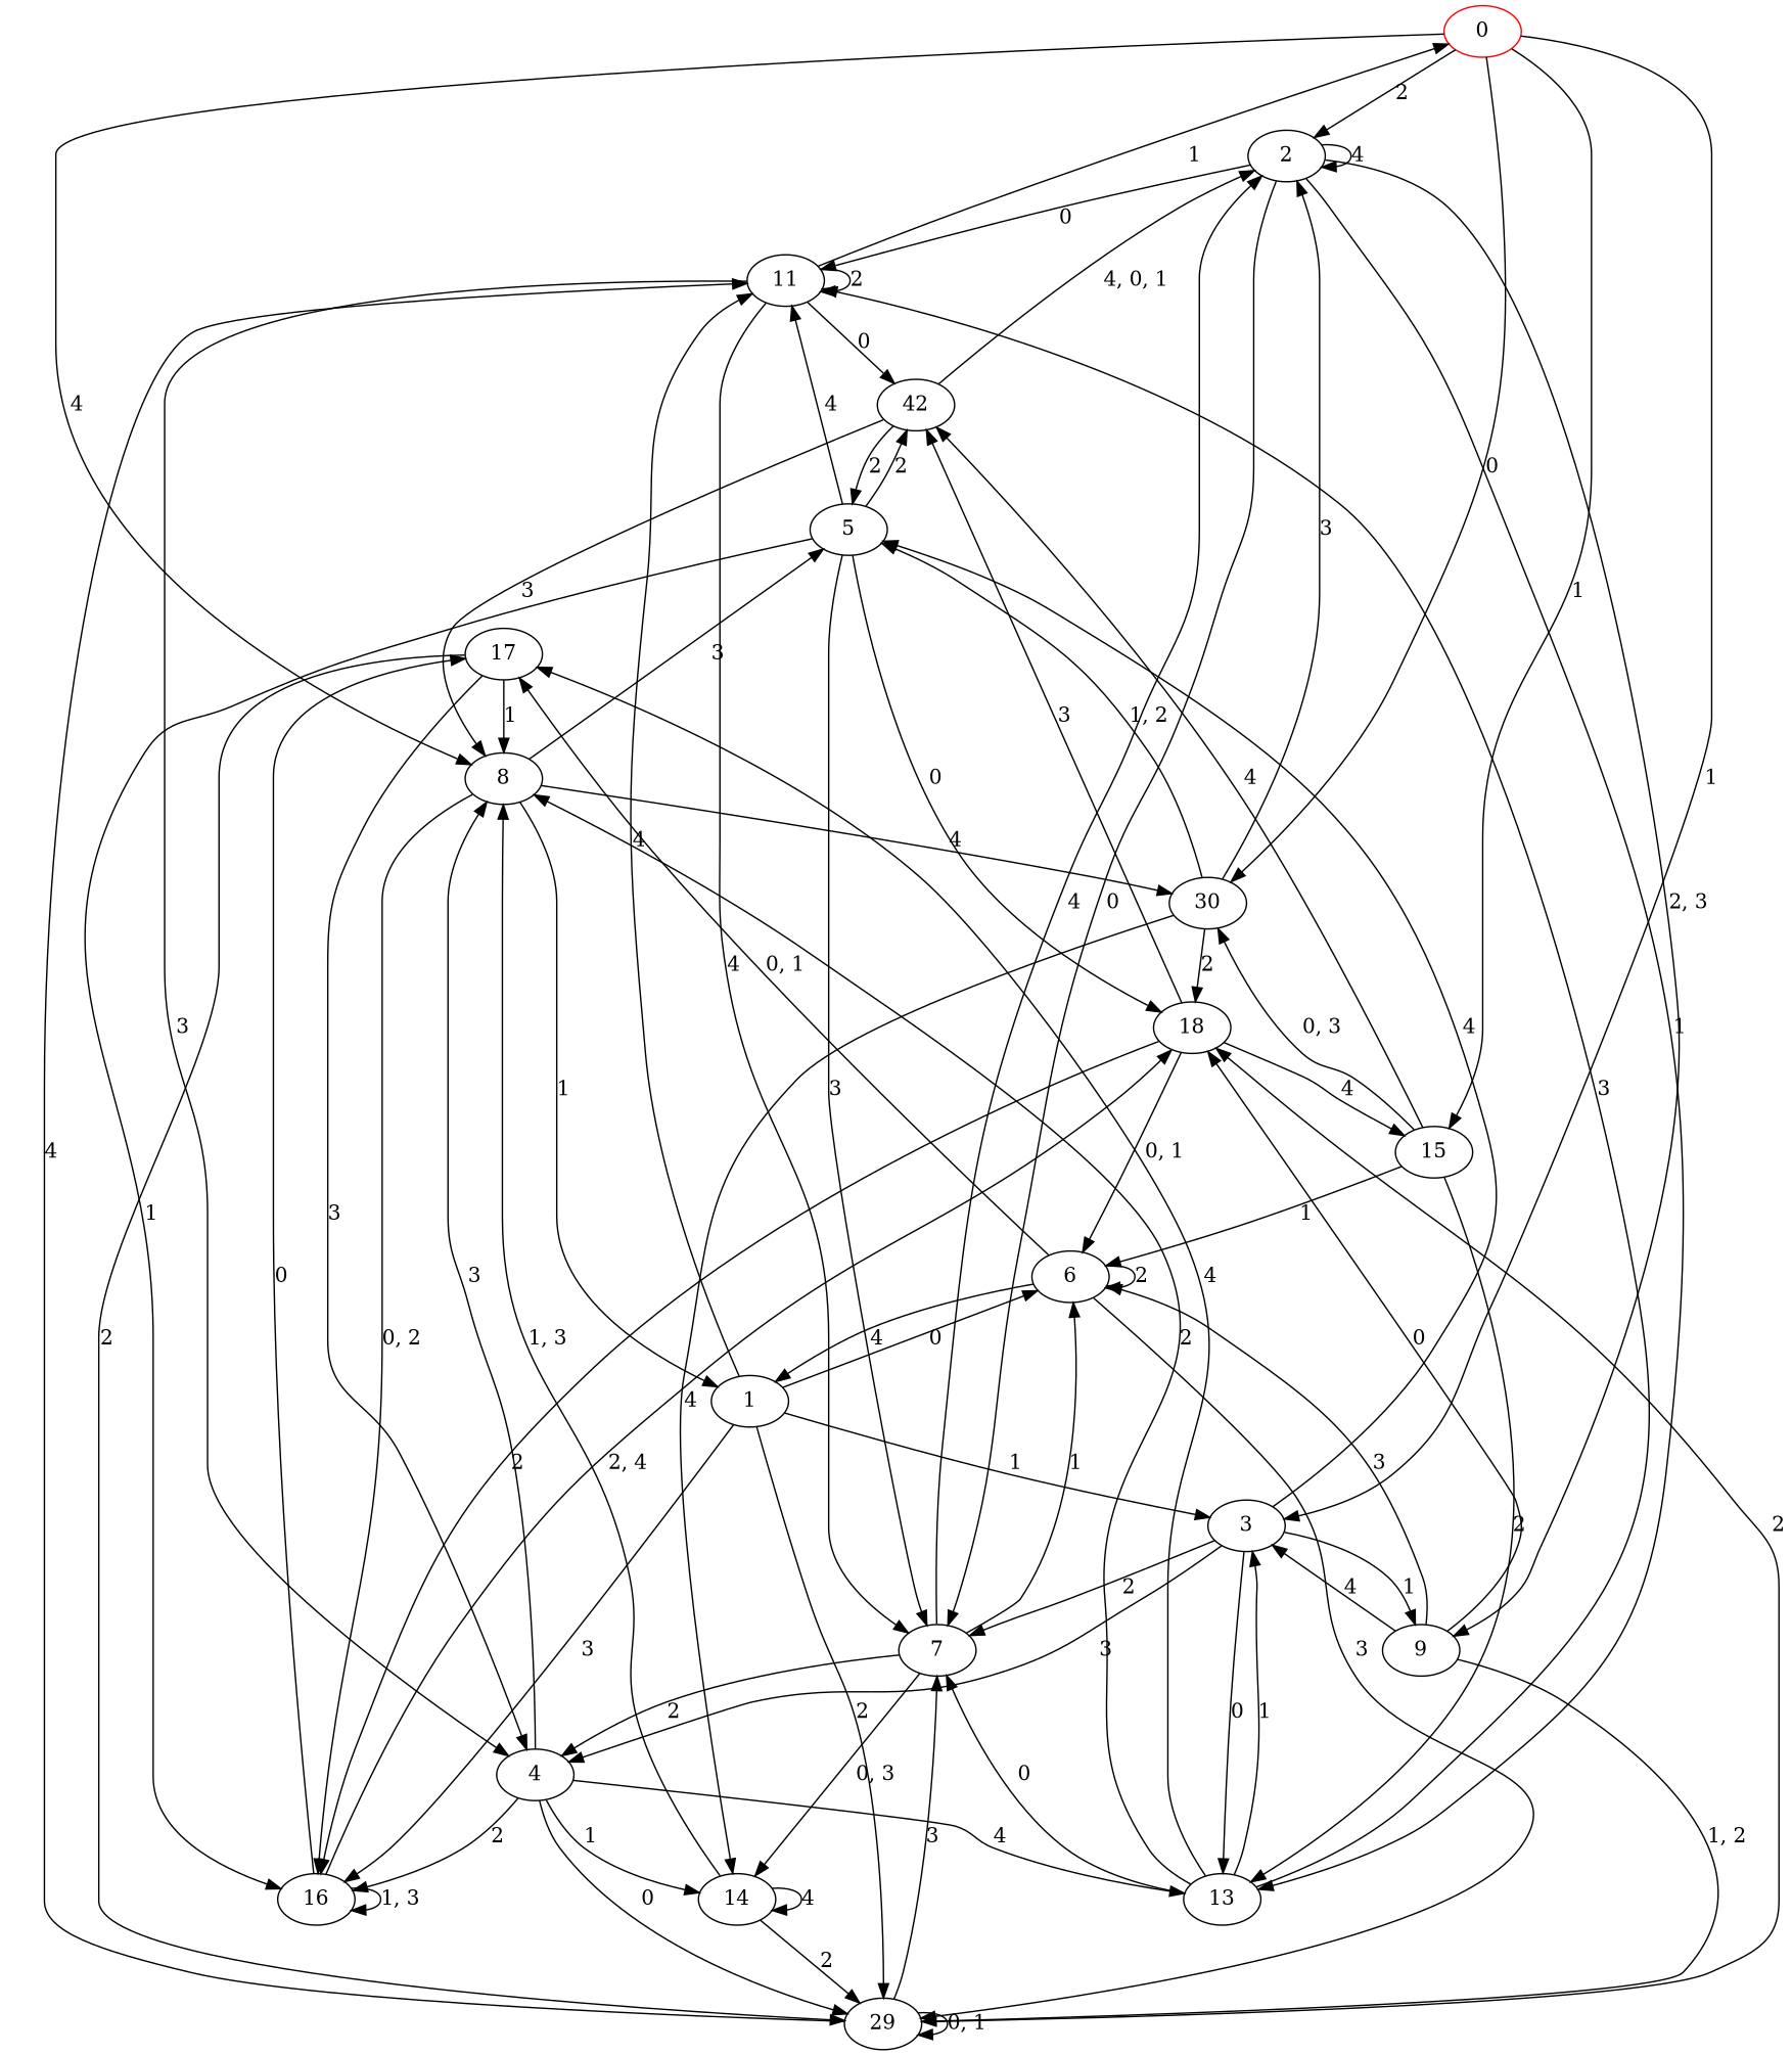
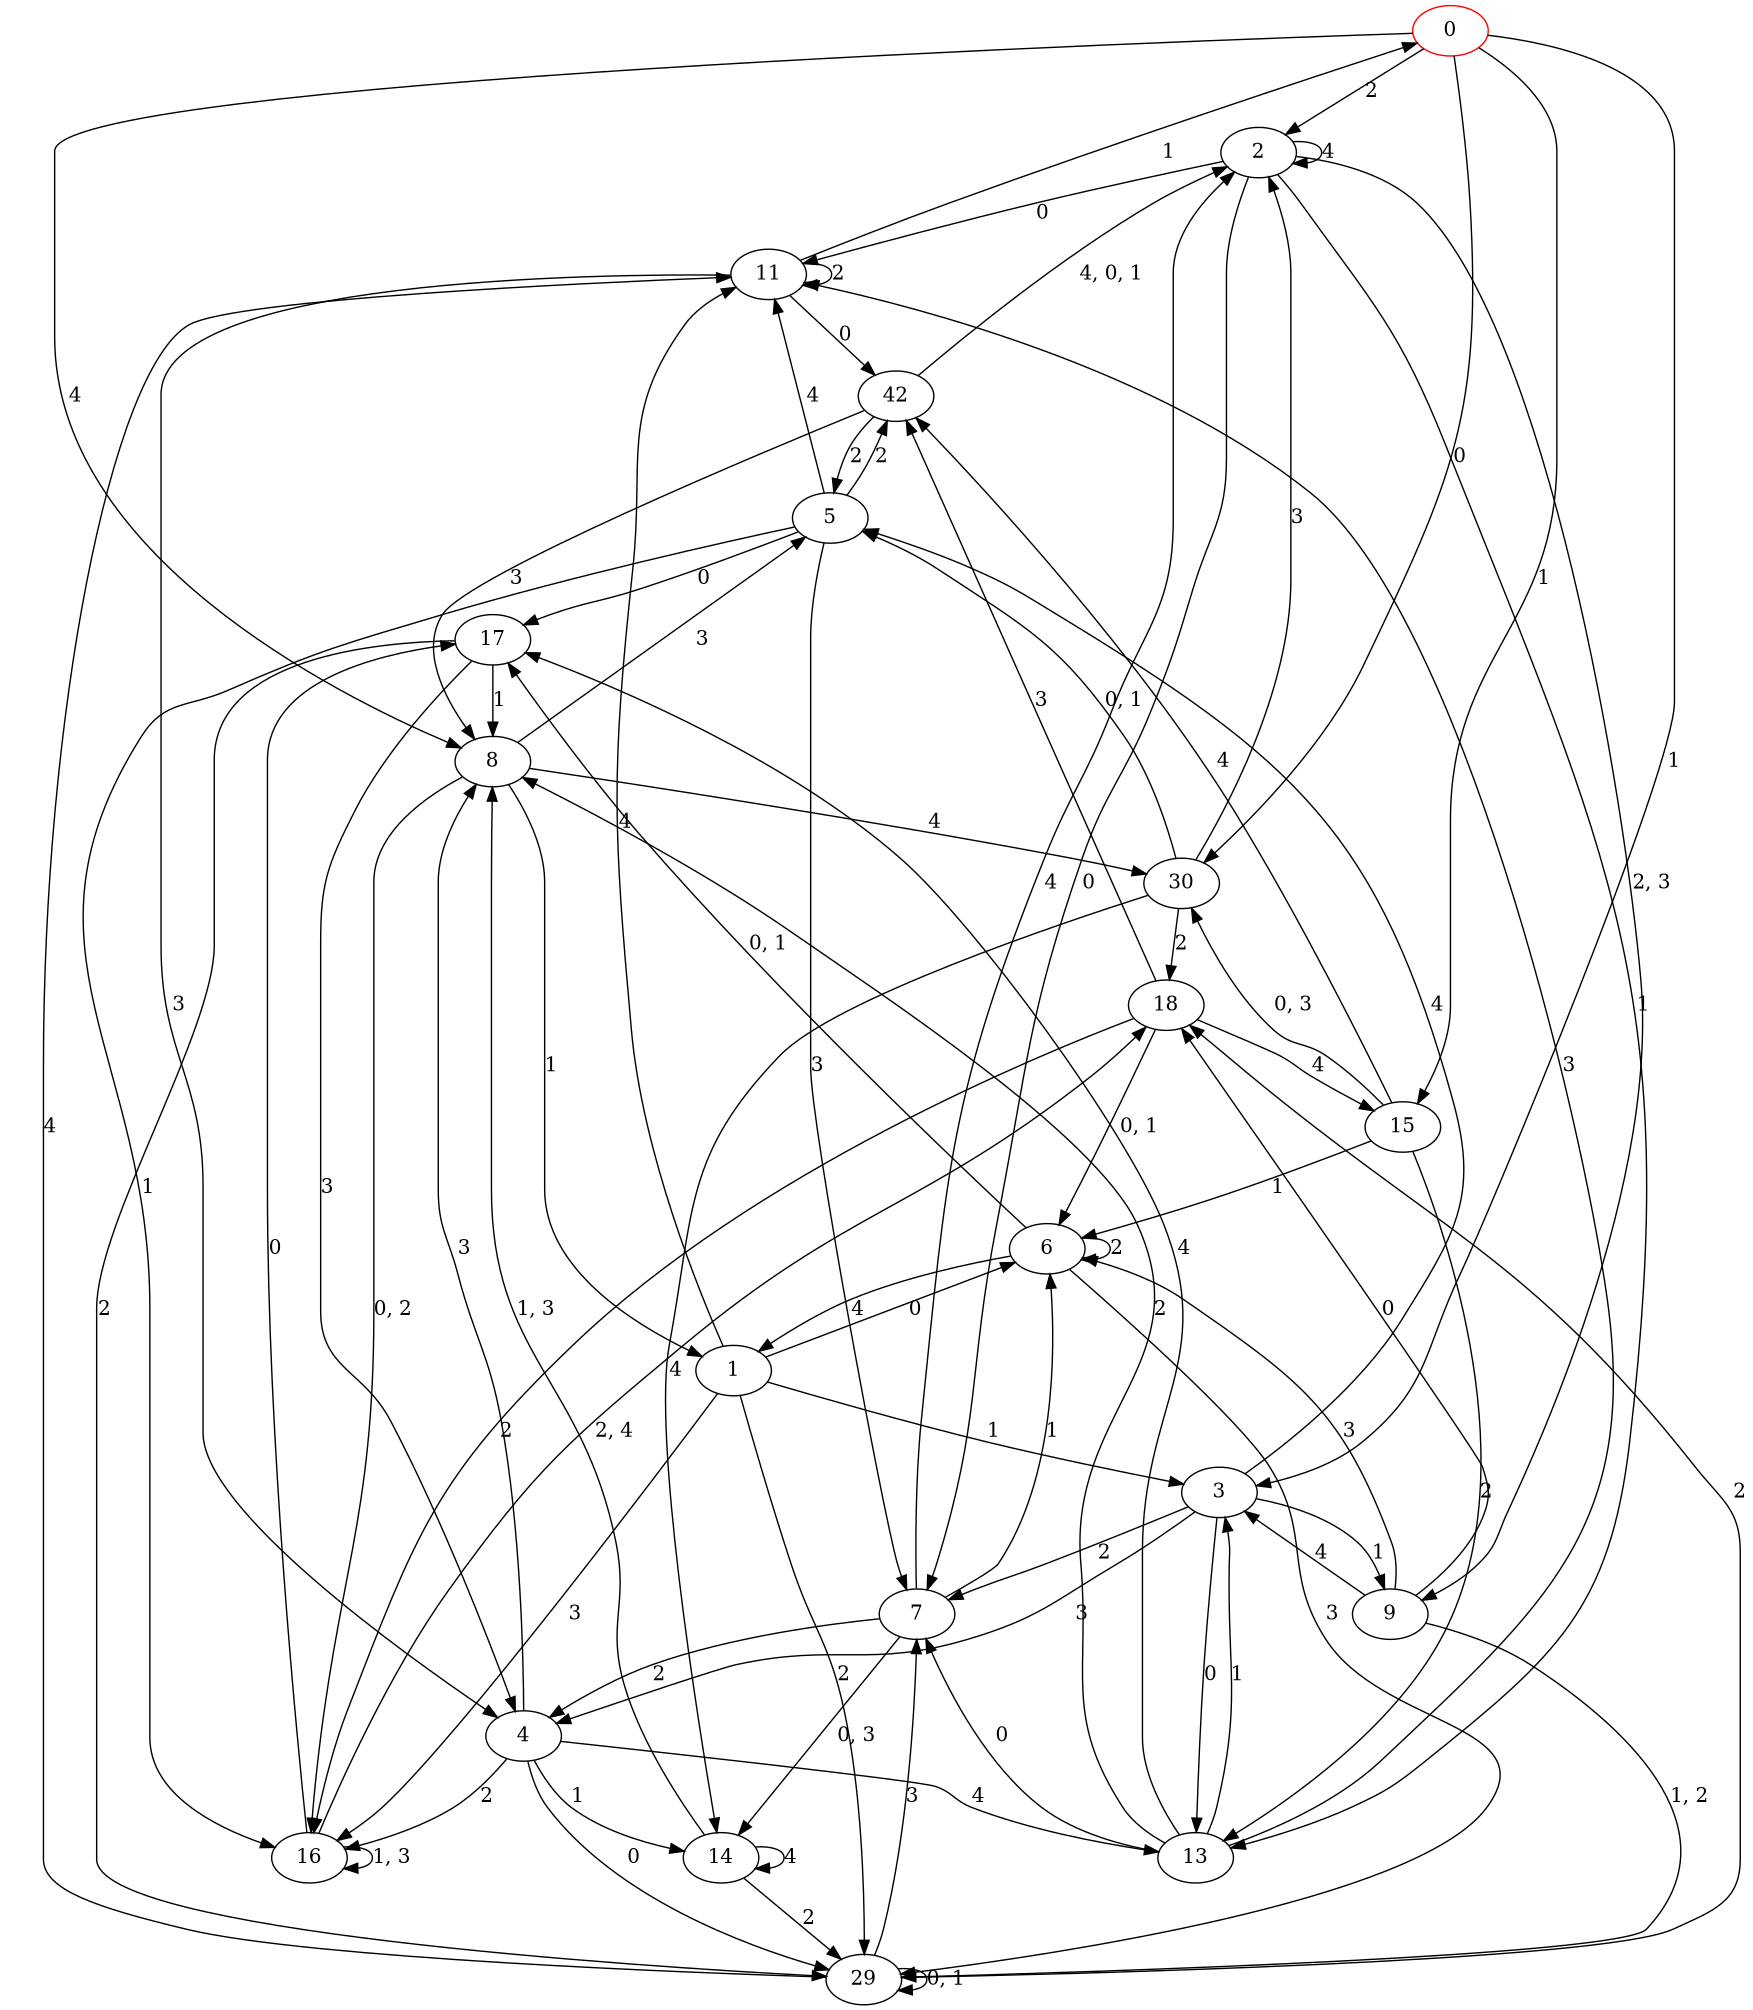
  digraph {
    n1 [color=red label=0]
    n2 [label=2]
    n3 [label=3]
    n4 [label=8]
    n5 [label=30]
    n6 [label=15]
    n7 [label=11]
    n8 [label=7]
    n9 [label=9]
    n10 [label=13]
    n11 [label=4]
    n12 [label=5]
    n13 [label=1]
    n14 [label=16]
    n15 [label=14]
    n16 [label=18]
    n17 [label=6]
    n18 [label=42]
    n19 [label=29]
    n20 [label=17]
    n1 -> n2 [label=2]
    n1 -> n3 [label=1]
    n1 -> n4 [label=4]
    n1 -> n5 [label=0]
    n1 -> n6 [label=1]
    n2 -> n2 [label=4]
    n2 -> n7 [label=0]
    n2 -> n8 [label=0]
    n2 -> n9 [label="2, 3"]
    n2 -> n10 [label=1]
    n3 -> n8 [label=2]
    n3 -> n9 [label=1]
    n3 -> n10 [label=0]
    n3 -> n11 [label=3]
    n3 -> n12 [label=4]
    n4 -> n5 [label=4]
    n4 -> n12 [label=3]
    n4 -> n13 [label=1]
    n4 -> n14 [label="0, 2"]
    n5 -> n2 [label=3]
-   n5 -> n12 [label="1, 2"]
+   n5 -> n12 [label="0, 1"]
    n5 -> n15 [label=4]
    n5 -> n16 [label=2]
    n6 -> n5 [label="0, 3"]
    n6 -> n10 [label=2]
    n6 -> n17 [label=1]
    n6 -> n18 [label=4]
    n7 -> n1 [label=1]
    n7 -> n7 [label=2]
-   n7 -> n8 [label=4]
    n7 -> n11 [label=3]
    n7 -> n18 [label=0]
    n8 -> n2 [label=4]
    n8 -> n11 [label=2]
    n8 -> n15 [label="0, 3"]
    n8 -> n17 [label=1]
    n9 -> n3 [label=4]
    n9 -> n16 [label=0]
    n9 -> n17 [label=3]
    n9 -> n19 [label="1, 2"]
    n10 -> n3 [label=1]
    n10 -> n4 [label=2]
    n10 -> n7 [label=3]
    n10 -> n8 [label=0]
    n10 -> n20 [label=4]
    n11 -> n4 [label=3]
    n11 -> n10 [label=4]
    n11 -> n14 [label=2]
    n11 -> n15 [label=1]
    n11 -> n19 [label=0]
    n12 -> n7 [label=4]
    n12 -> n8 [label=3]
    n12 -> n14 [label=1]
    n12 -> n18 [label=2]
-   n12 -> n16 [label=0]
+   n12 -> n20 [label=0]
    n13 -> n3 [label=1]
    n13 -> n7 [label=4]
    n13 -> n14 [label=3]
    n13 -> n17 [label=0]
    n13 -> n19 [label=2]
    n14 -> n14 [label="1, 3"]
    n14 -> n16 [label="2, 4"]
    n14 -> n20 [label=0]
    n15 -> n4 [label="1, 3"]
    n15 -> n15 [label=4]
    n15 -> n19 [label=2]
    n16 -> n6 [label=4]
    n16 -> n14 [label=2]
    n16 -> n17 [label="0, 1"]
    n16 -> n18 [label=3]
    n17 -> n13 [label=4]
    n17 -> n17 [label=2]
    n17 -> n19 [label=3]
    n17 -> n20 [label="0, 1"]
    n18 -> n2 [label="4, 0, 1"]
    n18 -> n4 [label=3]
    n18 -> n12 [label=2]
    n19 -> n7 [label=4]
    n19 -> n8 [label=3]
    n19 -> n16 [label=2]
    n19 -> n19 [label="0, 1"]
    n20 -> n4 [label=1]
    n20 -> n11 [label=3]
    n20 -> n19 [label=2]
  }
